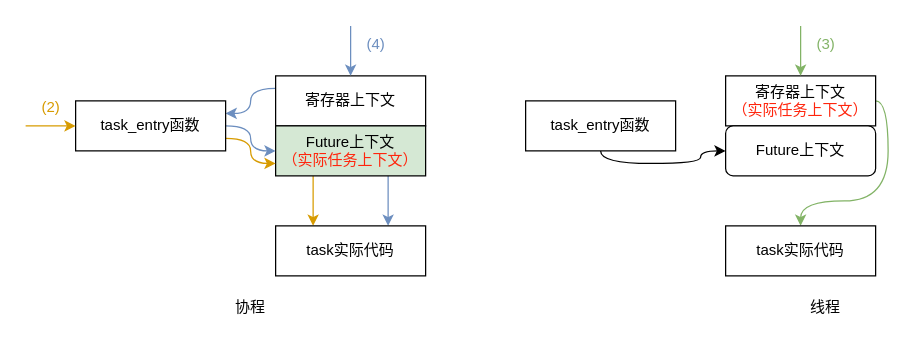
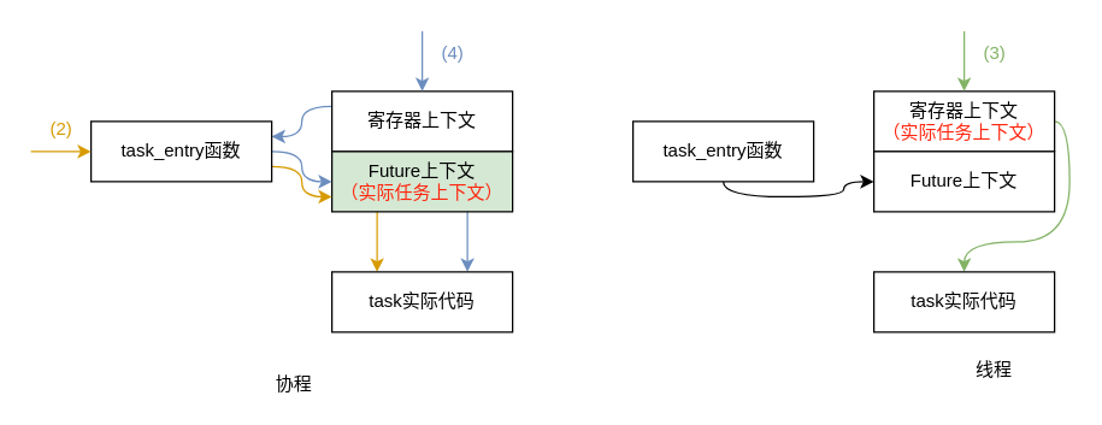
  <mxCell id="0" />
  <mxCell id="1" parent="0" />
  <mxCell id="2" style="edgeStyle=orthogonalEdgeStyle;curved=1;html=1;exitX=0;exitY=0.25;exitDx=0;exitDy=0;entryX=1;entryY=0.25;entryDx=0;entryDy=0;fontColor=#FF250D;fillColor=#dae8fc;strokeColor=#6c8ebf;" edge="1" parent="1" source="3" target="9"><mxGeometry relative="1" as="geometry" /></mxCell>
  <mxCell id="3" value="寄存器上下文" style="rounded=0;whiteSpace=wrap;html=1;" vertex="1" parent="1"><mxGeometry x="220" y="60" width="120" height="40" as="geometry" /></mxCell>
  <mxCell id="4" style="edgeStyle=orthogonalEdgeStyle;curved=1;html=1;exitX=0.25;exitY=1;exitDx=0;exitDy=0;entryX=0.25;entryY=0;entryDx=0;entryDy=0;fontColor=#FF250D;fillColor=#ffe6cc;strokeColor=#d79b00;" edge="1" parent="1" source="6" target="15"><mxGeometry relative="1" as="geometry" /></mxCell>
  <mxCell id="5" style="edgeStyle=orthogonalEdgeStyle;curved=1;html=1;exitX=0.75;exitY=1;exitDx=0;exitDy=0;entryX=0.75;entryY=0;entryDx=0;entryDy=0;fontColor=#FF250D;fillColor=#dae8fc;strokeColor=#6c8ebf;" edge="1" parent="1" source="6" target="15"><mxGeometry relative="1" as="geometry" /></mxCell>
  <mxCell id="6" value="Future上下文&lt;br&gt;&lt;font color=&quot;#ff250d&quot;&gt;（实际任务上下文）&lt;/font&gt;" style="rounded=0;whiteSpace=wrap;html=1;fillColor=#d5e8d4;" vertex="1" parent="1"><mxGeometry x="220" y="100" width="120" height="40" as="geometry" /></mxCell>
  <mxCell id="7" style="edgeStyle=orthogonalEdgeStyle;curved=1;html=1;exitX=1;exitY=0.75;exitDx=0;exitDy=0;entryX=0;entryY=0.75;entryDx=0;entryDy=0;fontColor=#FF250D;fillColor=#ffe6cc;strokeColor=#d79b00;" edge="1" parent="1" source="9" target="6"><mxGeometry relative="1" as="geometry" /></mxCell>
  <mxCell id="8" style="edgeStyle=orthogonalEdgeStyle;curved=1;html=1;exitX=1;exitY=0.5;exitDx=0;exitDy=0;entryX=0;entryY=0.5;entryDx=0;entryDy=0;fontColor=#FF250D;fillColor=#dae8fc;strokeColor=#6c8ebf;" edge="1" parent="1" source="9" target="6"><mxGeometry relative="1" as="geometry" /></mxCell>
  <mxCell id="9" value="task_entry函数" style="rounded=0;whiteSpace=wrap;html=1;" vertex="1" parent="1"><mxGeometry x="60" y="80" width="120" height="40" as="geometry" /></mxCell>
  <mxCell id="10" style="edgeStyle=orthogonalEdgeStyle;curved=1;html=1;exitX=1;exitY=0.5;exitDx=0;exitDy=0;entryX=0.5;entryY=0;entryDx=0;entryDy=0;fontColor=#FF250D;fillColor=#d5e8d4;strokeColor=#82b366;" edge="1" parent="1" source="11" target="16"><mxGeometry relative="1" as="geometry"><Array as="points"><mxPoint x="710" y="80" /><mxPoint x="710" y="160" /><mxPoint x="640" y="160" /></Array></mxGeometry></mxCell>
  <mxCell id="11" value="寄存器上下文&lt;br&gt;&lt;span style=&quot;color: rgb(255, 37, 13);&quot;&gt;（实际任务上下文）&lt;/span&gt;" style="rounded=0;whiteSpace=wrap;html=1;" vertex="1" parent="1"><mxGeometry x="580" y="60" width="120" height="40" as="geometry" /></mxCell>
- <mxCell id="12" value="Future上下文" style="whiteSpace=wrap;html=1;rounded=1;" vertex="1" parent="1"><mxGeometry x="580" y="100" width="120" height="40" as="geometry" /></mxCell>
+ <mxCell id="12" value="Future上下文" style="rounded=0;whiteSpace=wrap;html=1;" vertex="1" parent="1"><mxGeometry x="580" y="100" width="120" height="40" as="geometry" /></mxCell>
  <mxCell id="13" style="edgeStyle=orthogonalEdgeStyle;curved=1;html=1;exitX=0.5;exitY=1;exitDx=0;exitDy=0;entryX=0;entryY=0.5;entryDx=0;entryDy=0;" edge="1" parent="1" source="14" target="12"><mxGeometry relative="1" as="geometry" /></mxCell>
  <mxCell id="14" value="task_entry函数" style="rounded=0;whiteSpace=wrap;html=1;" vertex="1" parent="1"><mxGeometry x="420" y="80" width="120" height="40" as="geometry" /></mxCell>
  <mxCell id="15" value="task实际代码" style="rounded=0;whiteSpace=wrap;html=1;" vertex="1" parent="1"><mxGeometry x="220" y="180" width="120" height="40" as="geometry" /></mxCell>
  <mxCell id="16" value="task实际代码" style="rounded=0;whiteSpace=wrap;html=1;" vertex="1" parent="1"><mxGeometry x="580" y="180" width="120" height="40" as="geometry" /></mxCell>
  <mxCell id="17" value="" style="endArrow=classic;html=1;fontColor=#FF250D;curved=1;entryX=0.5;entryY=0;entryDx=0;entryDy=0;fillColor=#dae8fc;strokeColor=#6c8ebf;" edge="1" parent="1" target="3"><mxGeometry width="50" height="50" relative="1" as="geometry"><mxPoint x="280" y="20" as="sourcePoint" /><mxPoint x="280" y="-30" as="targetPoint" /></mxGeometry></mxCell>
  <mxCell id="18" value="" style="endArrow=classic;html=1;fontColor=#FF250D;curved=1;entryX=0;entryY=0.5;entryDx=0;entryDy=0;fillColor=#ffe6cc;strokeColor=#d79b00;" edge="1" parent="1" target="9"><mxGeometry width="50" height="50" relative="1" as="geometry"><mxPoint y="100" as="sourcePoint" x="20" /><mxPoint x="290" y="70" as="targetPoint" /></mxGeometry></mxCell>
  <mxCell id="19" value="" style="endArrow=classic;html=1;fontColor=#FF250D;curved=1;entryX=0.5;entryY=0;entryDx=0;entryDy=0;fillColor=#d5e8d4;strokeColor=#82b366;" edge="1" parent="1" target="11"><mxGeometry width="50" height="50" relative="1" as="geometry"><mxPoint x="640" y="20" as="sourcePoint" /><mxPoint x="290" y="70" as="targetPoint" /></mxGeometry></mxCell>
  <mxCell id="20" value="&lt;font color=&quot;#6c8ebf&quot;&gt;(4)&lt;/font&gt;" style="text;html=1;align=center;verticalAlign=middle;resizable=0;points=[];autosize=1;strokeColor=none;fillColor=none;fontColor=#FF250D;" vertex="1" parent="1"><mxGeometry x="280" y="20" width="40" height="30" as="geometry" /></mxCell>
  <mxCell id="21" value="&lt;font color=&quot;#d79b00&quot;&gt;(2)&lt;/font&gt;" style="text;html=1;align=center;verticalAlign=middle;resizable=0;points=[];autosize=1;strokeColor=none;fillColor=none;fontColor=#FF250D;" vertex="1" parent="1"><mxGeometry y="70" width="40" height="30" as="geometry" x="20" /></mxCell>
  <mxCell id="22" value="&lt;font color=&quot;#82b366&quot;&gt;(3)&lt;/font&gt;" style="text;html=1;align=center;verticalAlign=middle;resizable=0;points=[];autosize=1;strokeColor=none;fillColor=none;fontColor=#FF250D;" vertex="1" parent="1"><mxGeometry x="640" y="20" width="40" height="30" as="geometry" /></mxCell>
- <mxCell id="23" value="&lt;font color=&quot;#000000&quot;&gt;协程&lt;/font&gt;" style="text;html=1;strokeColor=none;fillColor=none;align=center;verticalAlign=middle;whiteSpace=wrap;rounded=0;fontColor=#82B366;" vertex="1" parent="1"><mxGeometry x="170" y="230" width="60" height="30" as="geometry" /></mxCell>
+ <mxCell id="23" value="&lt;font color=&quot;#000000&quot;&gt;协程&lt;/font&gt;" style="text;html=1;strokeColor=none;fillColor=none;align=center;verticalAlign=middle;whiteSpace=wrap;rounded=0;fontColor=#82B366;" vertex="1" parent="1"><mxGeometry x="165" y="240" width="60" height="30" as="geometry" /></mxCell>
  <mxCell id="24" value="&lt;font color=&quot;#000000&quot;&gt;线程&lt;/font&gt;" style="text;html=1;strokeColor=none;fillColor=none;align=center;verticalAlign=middle;whiteSpace=wrap;rounded=0;fontColor=#82B366;" vertex="1" parent="1"><mxGeometry x="630" y="230" width="60" height="30" as="geometry" /></mxCell>
